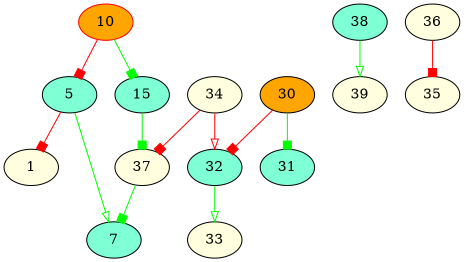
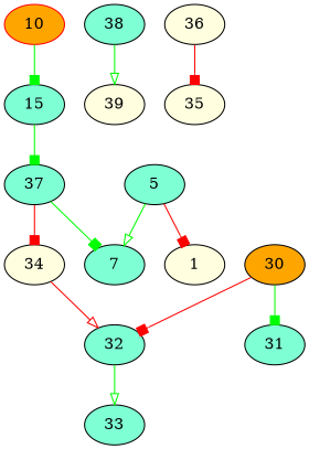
  digraph {
    node [fillcolor=lightyellow style=filled]
    edge [arrowhead=box color=green]
    10 [color=red fillcolor=orange]
    5 [fillcolor=aquamarine]
    15 [fillcolor=aquamarine]
    1
    7 [fillcolor=aquamarine]
-   37
+   37 [fillcolor=aquamarine]
    34
    32 [fillcolor=aquamarine]
    39
    38 [fillcolor=aquamarine]
-   33
+   33 [fillcolor=aquamarine]
    36
    35
    30 [fillcolor=orange]
    31 [fillcolor=aquamarine]
-   10 -> 5 [color=red]
    10 -> 15
    5 -> 1 [color=red]
    5 -> 7 [arrowhead=onormal]
    15 -> 37
    37 -> 7
-   34 -> 37 [color=red]
+   37 -> 34 [color=red]
    34 -> 32 [arrowhead=onormal color=red]
    32 -> 33 [arrowhead=onormal]
    38 -> 39 [arrowhead=onormal]
    36 -> 35 [color=red]
    30 -> 32 [color=red]
    30 -> 31
  }
